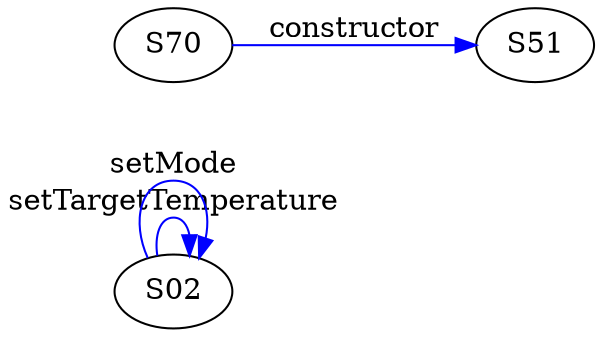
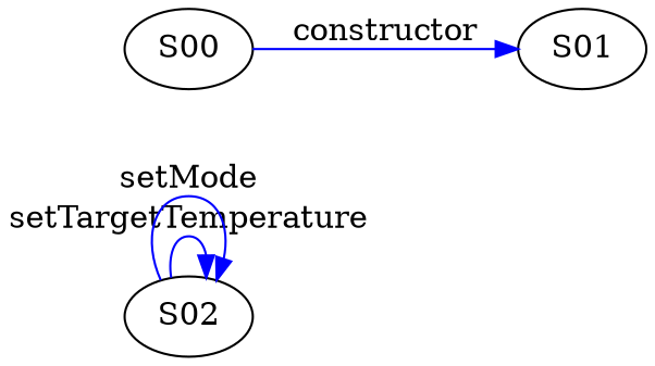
  digraph {
    rankdir=LR
    edge [color=blue]
    S02
-   S00 [label=S70]
-   S01 [label=S51]
+   S00
+   S01
    S02 -> S02 [label=setTargetTemperature]
    S02 -> S02 [label=setMode]
    S00 -> S01 [label=constructor]
  }
